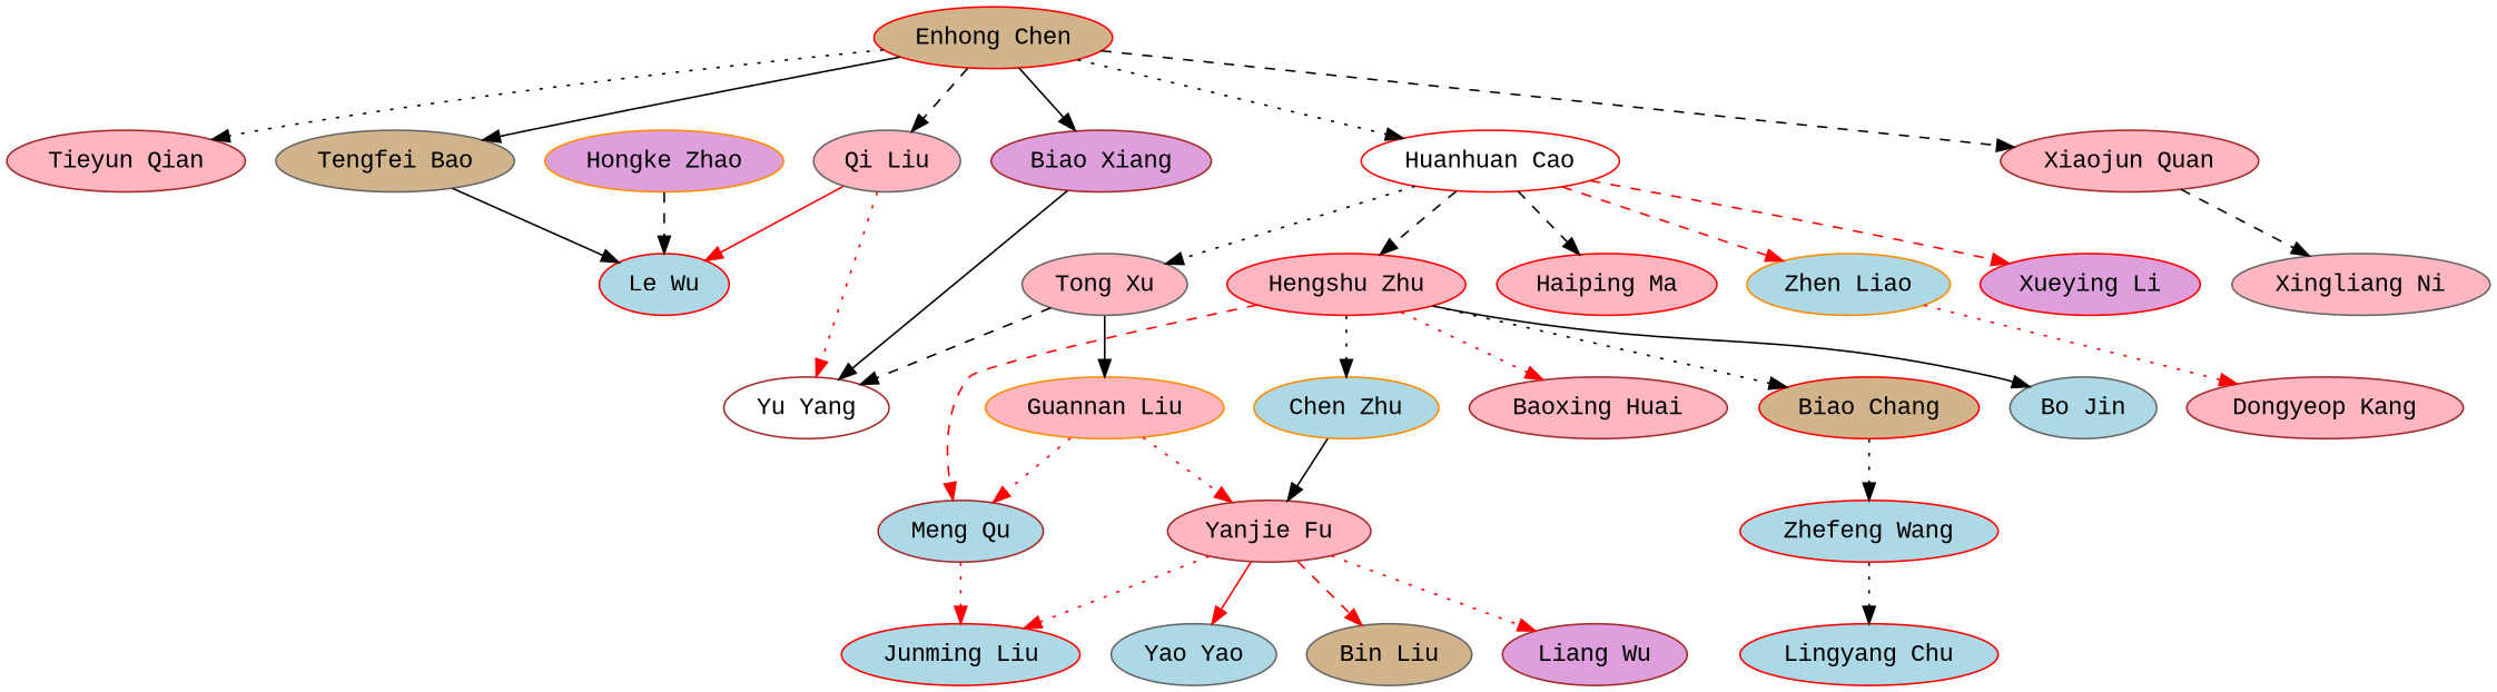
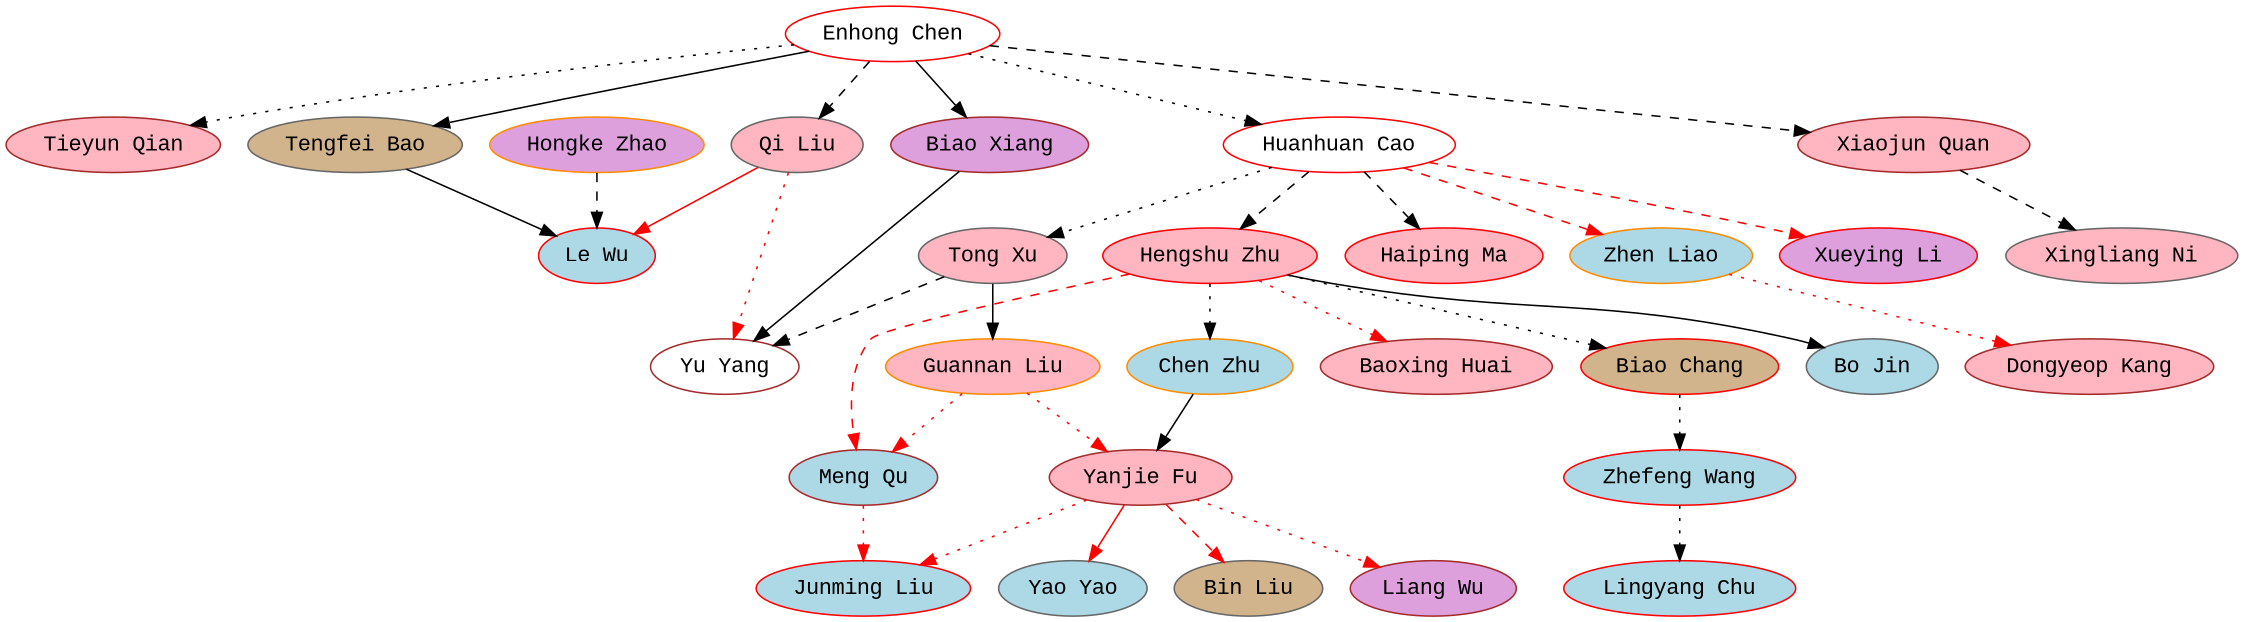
  strict digraph {
    fontname="Liberation Mono"
    node [color=red fillcolor=lightpink fontname="Liberation Mono" style=filled]
    edge [fontname="Liberation Mono" style=dotted]
-   "Enhong Chen" [fillcolor=tan]
+   "Enhong Chen" [fillcolor=white]
    "Tieyun Qian" [color=brown]
    "Tengfei Bao" [color=gray40 fillcolor=tan]
    "Biao Xiang" [color=brown fillcolor=plum]
    "Qi Liu" [color=gray40]
    "Xiaojun Quan" [color=brown]
    "Huanhuan Cao" [fillcolor=white]
    "Le Wu" [fillcolor=lightblue]
    "Yu Yang" [color=brown fillcolor=white]
    "Xingliang Ni" [color=gray40]
    "Hengshu Zhu"
    "Haiping Ma"
    "Zhen Liao" [color=darkorange fillcolor=lightblue]
    "Tong Xu" [color=gray40]
    "Xueying Li" [fillcolor=plum]
    "Baoxing Huai" [color=brown]
    "Biao Chang" [fillcolor=tan]
    "Bo Jin" [color=gray40 fillcolor=lightblue]
    "Meng Qu" [color=brown fillcolor=lightblue]
    "Chen Zhu" [color=darkorange fillcolor=lightblue]
    "Dongyeop Kang" [color=brown]
    "Guannan Liu" [color=darkorange]
    "Zhefeng Wang" [fillcolor=lightblue]
    "Junming Liu" [fillcolor=lightblue]
    "Yanjie Fu" [color=brown]
    "Hongke Zhao" [color=darkorange fillcolor=plum]
    "Lingyang Chu" [fillcolor=lightblue]
    n28 [color=gray40 fillcolor=lightblue label="Yao Yao"]
    "Bin Liu" [color=gray40 fillcolor=tan]
    "Liang Wu" [color=brown fillcolor=plum]
    "Enhong Chen" -> "Tieyun Qian"
    "Enhong Chen" -> "Tengfei Bao" [style=solid]
    "Enhong Chen" -> "Biao Xiang" [style=solid]
    "Enhong Chen" -> "Qi Liu" [style=dashed]
    "Enhong Chen" -> "Xiaojun Quan" [style=dashed]
    "Enhong Chen" -> "Huanhuan Cao"
    "Tengfei Bao" -> "Le Wu" [style=solid]
    "Biao Xiang" -> "Yu Yang" [style=solid]
    "Qi Liu" -> "Le Wu" [color=red style=solid]
    "Qi Liu" -> "Yu Yang" [color=red]
    "Xiaojun Quan" -> "Xingliang Ni" [style=dashed]
    "Huanhuan Cao" -> "Hengshu Zhu" [style=dashed]
    "Huanhuan Cao" -> "Haiping Ma" [style=dashed]
    "Huanhuan Cao" -> "Zhen Liao" [color=red style=dashed]
    "Huanhuan Cao" -> "Tong Xu"
    "Huanhuan Cao" -> "Xueying Li" [color=red style=dashed]
    "Hengshu Zhu" -> "Baoxing Huai" [color=red]
    "Hengshu Zhu" -> "Biao Chang"
    "Hengshu Zhu" -> "Bo Jin" [style=solid]
    "Hengshu Zhu" -> "Meng Qu" [color=red style=dashed]
    "Hengshu Zhu" -> "Chen Zhu"
    "Zhen Liao" -> "Dongyeop Kang" [color=red]
    "Tong Xu" -> "Yu Yang" [style=dashed]
    "Tong Xu" -> "Guannan Liu" [style=solid]
    "Biao Chang" -> "Zhefeng Wang"
    "Meng Qu" -> "Junming Liu" [color=red]
    "Chen Zhu" -> "Yanjie Fu" [style=solid]
    "Guannan Liu" -> "Meng Qu" [color=red]
    "Guannan Liu" -> "Yanjie Fu" [color=red]
    "Zhefeng Wang" -> "Lingyang Chu"
    "Yanjie Fu" -> "Junming Liu" [color=red]
    "Yanjie Fu" -> n28 [color=red style=solid]
    "Yanjie Fu" -> "Bin Liu" [color=red style=dashed]
    "Yanjie Fu" -> "Liang Wu" [color=red]
    "Hongke Zhao" -> "Le Wu" [style=dashed]
  }
